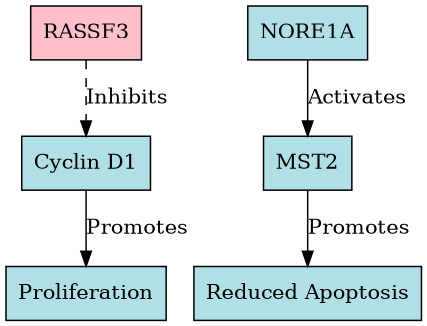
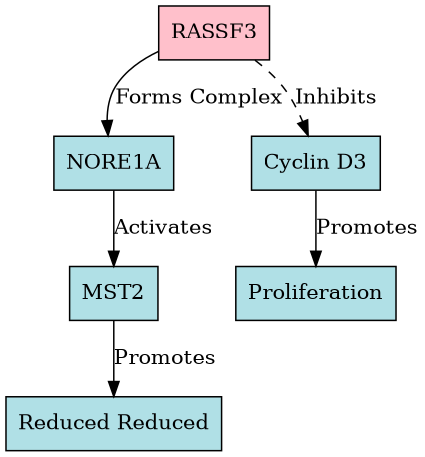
  digraph {
    rankdir=TB
    node [fillcolor="#B0E0E6" shape=box style=filled]
    n1 [fillcolor="#FFC0CB" label=RASSF3]
    n2 [label=NORE1A]
-   n3 [label="Cyclin D1"]
+   n3 [label="Cyclin D3"]
    n4 [label=MST2]
    n5 [label=Proliferation]
-   n6 [label="Reduced Apoptosis"]
+   n6 [label="Reduced Reduced"]
+   n1 -> n2 [label="Forms Complex"]
    n1 -> n3 [label=Inhibits style=dashed]
    n2 -> n4 [label=Activates]
    n3 -> n5 [label=Promotes]
    n4 -> n6 [label=Promotes]
  }
